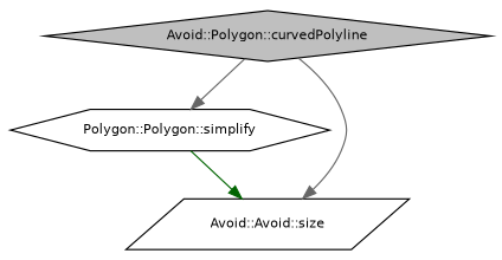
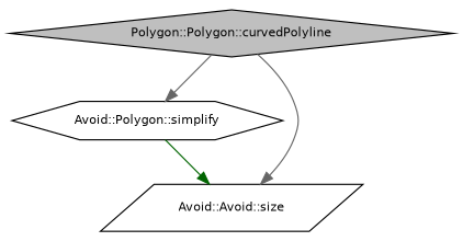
  digraph {
    rankdir=TB
    node [color=black fillcolor=white fontname=Helvetica fontsize=10 style=filled]
    edge [color=gray40 fontname=Helvetica fontsize=10 labelfontname=Helvetica labelfontsize=10 style=solid]
-   n1 [fillcolor=grey75 fontcolor=black height=0.2 label="Avoid::Polygon::curvedPolyline" shape=diamond width=0.4]
-   n2 [height=0.2 label="Polygon::Polygon::simplify" shape=hexagon width=0.4]
+   n1 [fillcolor=grey75 fontcolor=black height=0.2 label="Polygon::Polygon::curvedPolyline" shape=diamond width=0.4]
+   n2 [height=0.2 label="Avoid::Polygon::simplify" shape=hexagon width=0.4]
    n3 [height=0.2 label="Avoid::Avoid::size" shape=parallelogram width=0.4]
    n1 -> n2
    n1 -> n3
    n2 -> n3 [color=darkgreen]
  }
